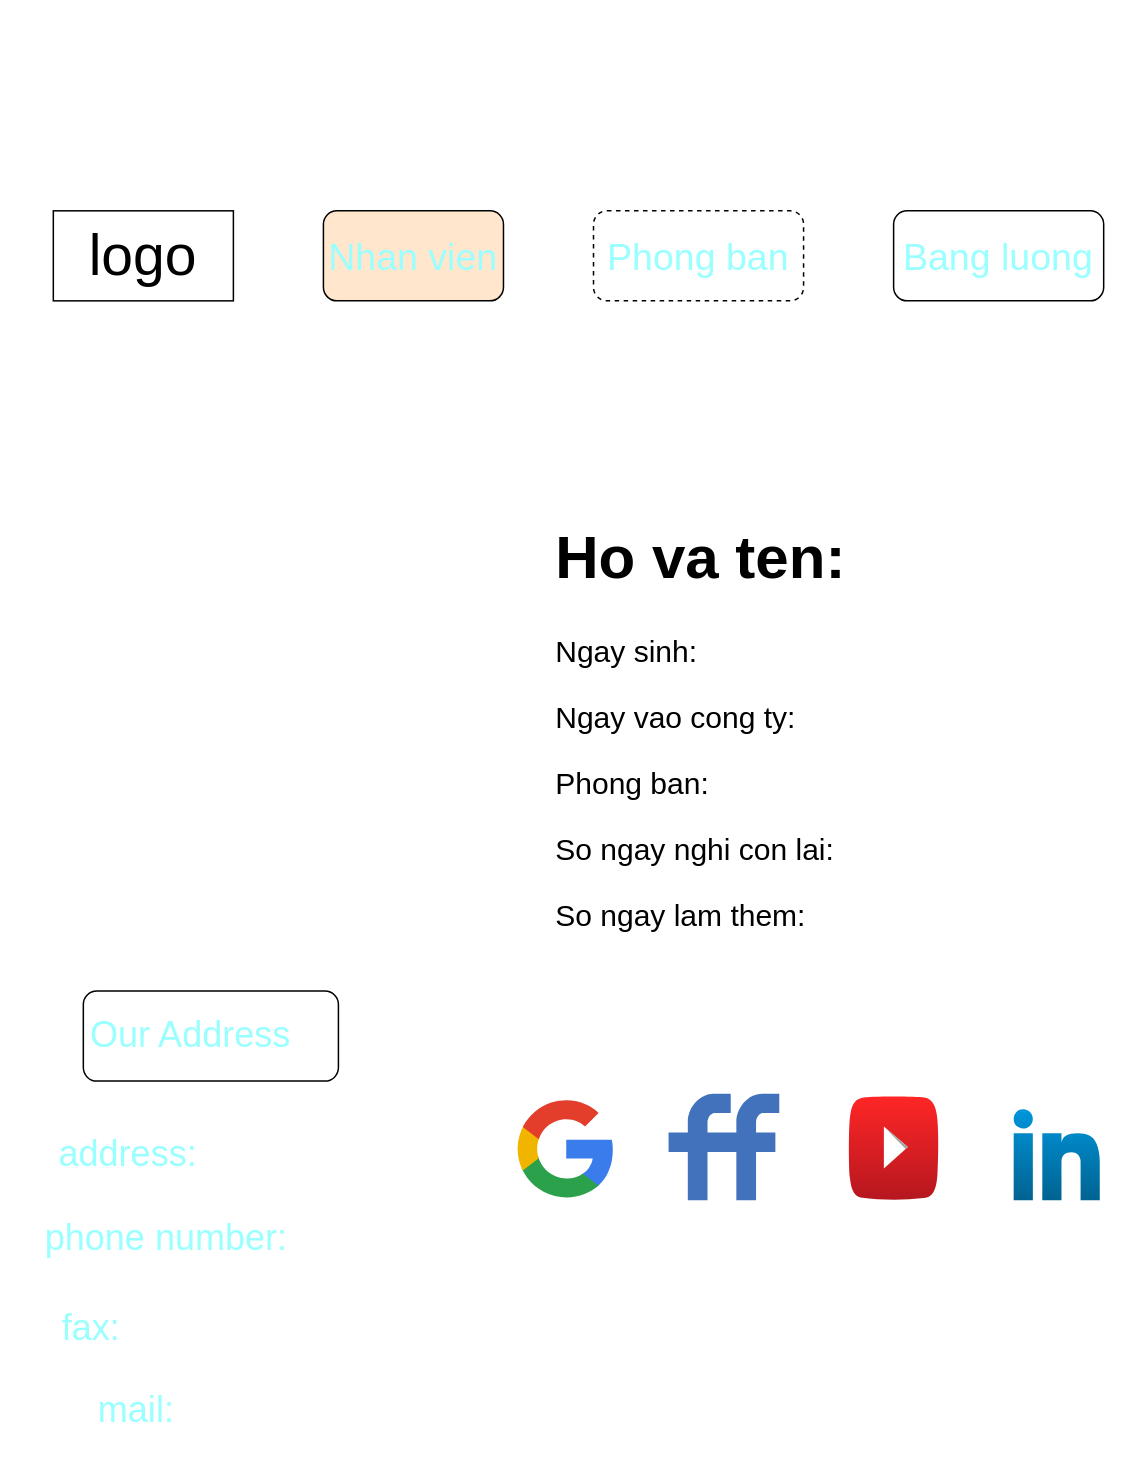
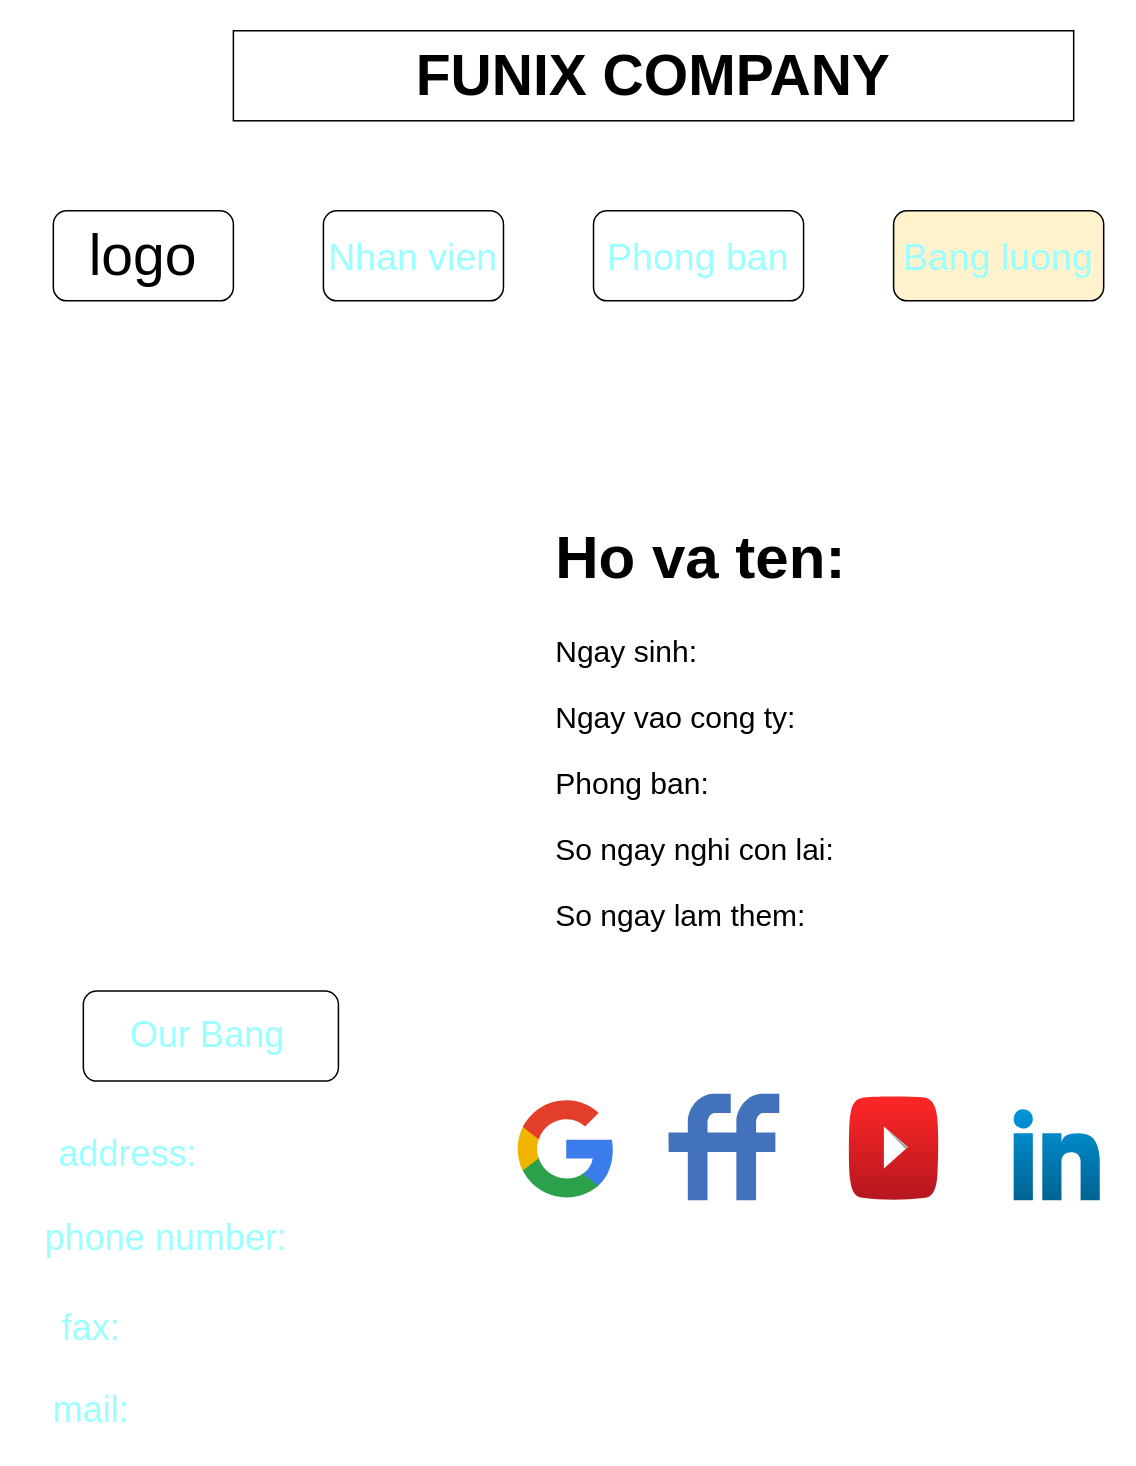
  <mxCell id="0" />
  <mxCell id="1" parent="0" />
- <mxCell id="3" value="logo" style="rounded=0;whiteSpace=wrap;html=1;fontSize=38;" parent="1" vertex="1"><mxGeometry x="35" y="140" width="120" height="60" as="geometry" /></mxCell>
- <mxCell id="4" value="Nhan vien" style="rounded=1;whiteSpace=wrap;html=1;fontSize=25;fontColor=#99FFFF;fillColor=#ffe6cc;" parent="1" vertex="1"><mxGeometry x="215" y="140" width="120" height="60" as="geometry" /></mxCell>
- <mxCell id="5" value="Phong ban" style="rounded=1;whiteSpace=wrap;html=1;fontSize=25;fontColor=#99FFFF;dashed=1;" parent="1" vertex="1"><mxGeometry x="395" y="140" width="140" height="60" as="geometry" /></mxCell>
- <mxCell id="6" value="Bang luong" style="rounded=1;whiteSpace=wrap;html=1;fontSize=25;fontColor=#99FFFF;" parent="1" vertex="1"><mxGeometry x="595" y="140" width="140" height="60" as="geometry" /></mxCell>
+ <mxCell id="2" value="&lt;b&gt;&lt;font style=&quot;font-size: 38px&quot;&gt;FUNIX COMPANY&lt;/font&gt;&lt;/b&gt;" style="rounded=0;whiteSpace=wrap;html=1;" parent="1" vertex="1"><mxGeometry x="155" y="20" width="560" height="60" as="geometry" /></mxCell>
+ <mxCell id="3" value="logo" style="whiteSpace=wrap;html=1;fontSize=38;rounded=1;" parent="1" vertex="1"><mxGeometry x="35" y="140" width="120" height="60" as="geometry" /></mxCell>
+ <mxCell id="4" value="Nhan vien" style="rounded=1;whiteSpace=wrap;html=1;fontSize=25;fontColor=#99FFFF;" parent="1" vertex="1"><mxGeometry x="215" y="140" width="120" height="60" as="geometry" /></mxCell>
+ <mxCell id="5" value="Phong ban" style="rounded=1;whiteSpace=wrap;html=1;fontSize=25;fontColor=#99FFFF;" parent="1" vertex="1"><mxGeometry x="395" y="140" width="140" height="60" as="geometry" /></mxCell>
+ <mxCell id="6" value="Bang luong" style="rounded=1;whiteSpace=wrap;html=1;fontSize=25;fontColor=#99FFFF;fillColor=#fff2cc;" parent="1" vertex="1"><mxGeometry x="595" y="140" width="140" height="60" as="geometry" /></mxCell>
  <mxCell id="7" value="" style="dashed=0;outlineConnect=0;html=1;align=center;labelPosition=center;verticalLabelPosition=bottom;verticalAlign=top;shape=mxgraph.weblogos.google;fontSize=24;fontColor=#99FFFF;" parent="1" vertex="1"><mxGeometry x="343" y="730" width="65.2" height="69.4" as="geometry" /></mxCell>
  <mxCell id="8" value="" style="dashed=0;outlineConnect=0;html=1;align=center;labelPosition=center;verticalLabelPosition=bottom;verticalAlign=top;shape=mxgraph.weblogos.friendfeed;fillColor=#4172BB;fontSize=24;fontColor=#99FFFF;" parent="1" vertex="1"><mxGeometry x="445" y="728.4" width="73.8" height="71" as="geometry" /></mxCell>
  <mxCell id="9" value="" style="dashed=0;outlineConnect=0;html=1;align=center;labelPosition=center;verticalLabelPosition=bottom;verticalAlign=top;shape=mxgraph.weblogos.youtube_2;fillColor=#FF2626;gradientColor=#B5171F;fontSize=24;fontColor=#99FFFF;" parent="1" vertex="1"><mxGeometry x="565" y="730" width="60" height="69.4" as="geometry" /></mxCell>
  <mxCell id="10" value="" style="dashed=0;outlineConnect=0;html=1;align=center;labelPosition=center;verticalLabelPosition=bottom;verticalAlign=top;shape=mxgraph.weblogos.linkedin;fillColor=#0095DB;gradientColor=#006391;fontSize=24;fontColor=#99FFFF;" parent="1" vertex="1"><mxGeometry x="675" y="738.8" width="57.4" height="60.6" as="geometry" /></mxCell>
- <mxCell id="11" value="Our Address&lt;span style=&quot;white-space: pre&quot;&gt;&#09;&lt;/span&gt;" style="rounded=1;whiteSpace=wrap;html=1;fontSize=24;fontColor=#99FFFF;" parent="1" vertex="1"><mxGeometry x="55" y="660" width="170" height="60" as="geometry" /></mxCell>
+ <mxCell id="11" value="Our Bang&lt;span style=&quot;white-space: pre&quot;&gt;&#09;&lt;/span&gt;" style="rounded=1;whiteSpace=wrap;html=1;fontSize=24;fontColor=#99FFFF;" parent="1" vertex="1"><mxGeometry x="55" y="660" width="170" height="60" as="geometry" /></mxCell>
  <mxCell id="12" value="address:" style="text;html=1;strokeColor=none;fillColor=none;align=center;verticalAlign=middle;whiteSpace=wrap;rounded=0;fontSize=24;fontColor=#99FFFF;" parent="1" vertex="1"><mxGeometry x="55" y="754.1" width="60" height="30" as="geometry" /></mxCell>
  <mxCell id="13" value="phone number:" style="text;html=1;align=center;verticalAlign=middle;resizable=0;points=[];autosize=1;strokeColor=none;fillColor=none;fontSize=24;fontColor=#99FFFF;" parent="1" vertex="1"><mxGeometry x="20" y="810" width="180" height="30" as="geometry" /></mxCell>
  <mxCell id="14" value="fax:" style="text;html=1;align=center;verticalAlign=middle;resizable=0;points=[];autosize=1;strokeColor=none;fillColor=none;fontSize=24;fontColor=#99FFFF;" parent="1" vertex="1"><mxGeometry x="35" y="870" width="50" height="30" as="geometry" /></mxCell>
- <mxCell id="15" value="mail:" style="text;html=1;align=center;verticalAlign=middle;resizable=0;points=[];autosize=1;strokeColor=none;fillColor=none;fontSize=24;fontColor=#99FFFF;" parent="1" vertex="1"><mxGeometry x="55" y="925" width="70" height="30" as="geometry" /></mxCell>
+ <mxCell id="15" value="mail:" style="text;html=1;align=center;verticalAlign=middle;resizable=0;points=[];autosize=1;strokeColor=none;fillColor=none;fontSize=24;fontColor=#99FFFF;" parent="1" vertex="1"><mxGeometry x="25" y="925" width="70" height="30" as="geometry" /></mxCell>
  <mxCell id="16" value="&lt;h1&gt;Ho va ten:&lt;/h1&gt;&lt;p&gt;Ngay sinh:&amp;nbsp;&lt;/p&gt;&lt;p&gt;Ngay vao cong ty:&lt;/p&gt;&lt;p&gt;Phong ban:&lt;/p&gt;&lt;p&gt;So ngay nghi con lai:&lt;/p&gt;&lt;p&gt;So ngay lam them:&lt;/p&gt;" style="text;html=1;strokeColor=none;fillColor=none;spacing=5;spacingTop=-20;whiteSpace=wrap;overflow=hidden;rounded=0;fontSize=20;" vertex="1" parent="1"><mxGeometry x="365" y="330" width="370" height="310" as="geometry" /></mxCell>
